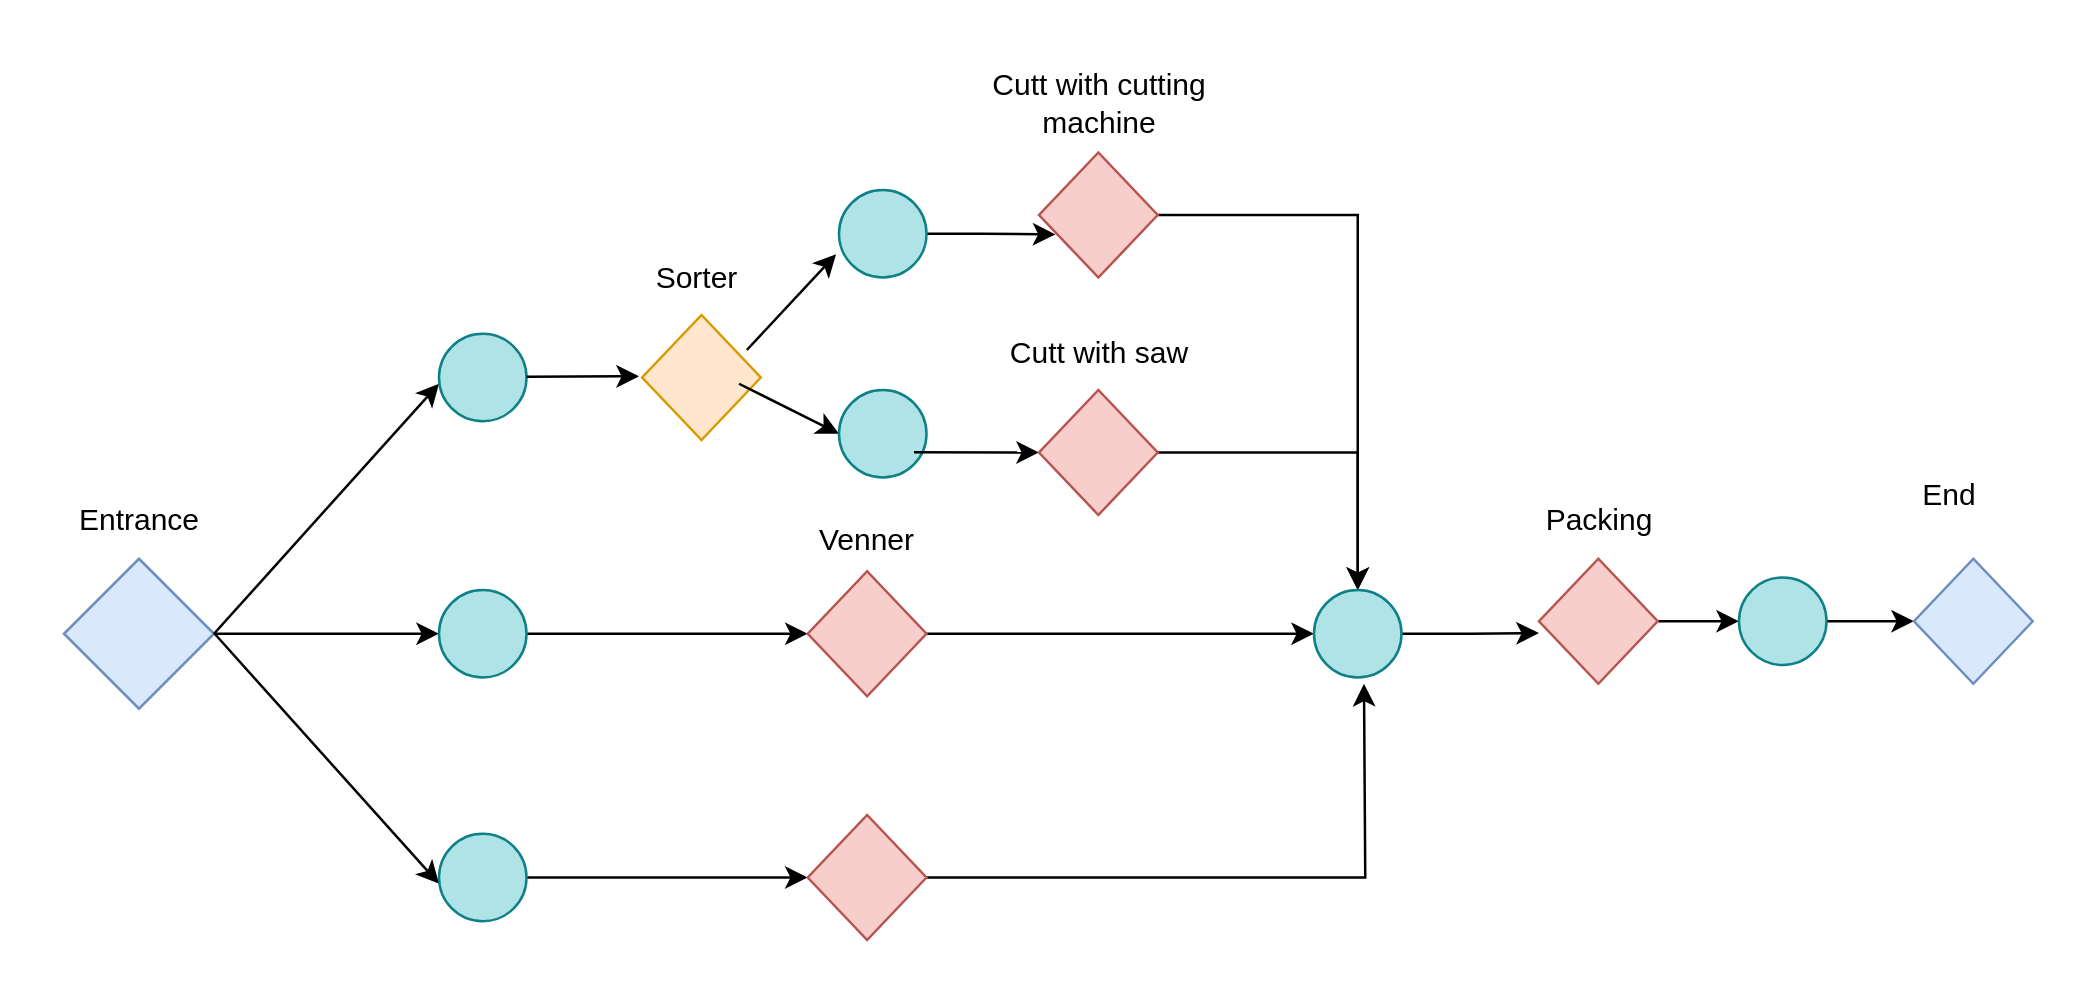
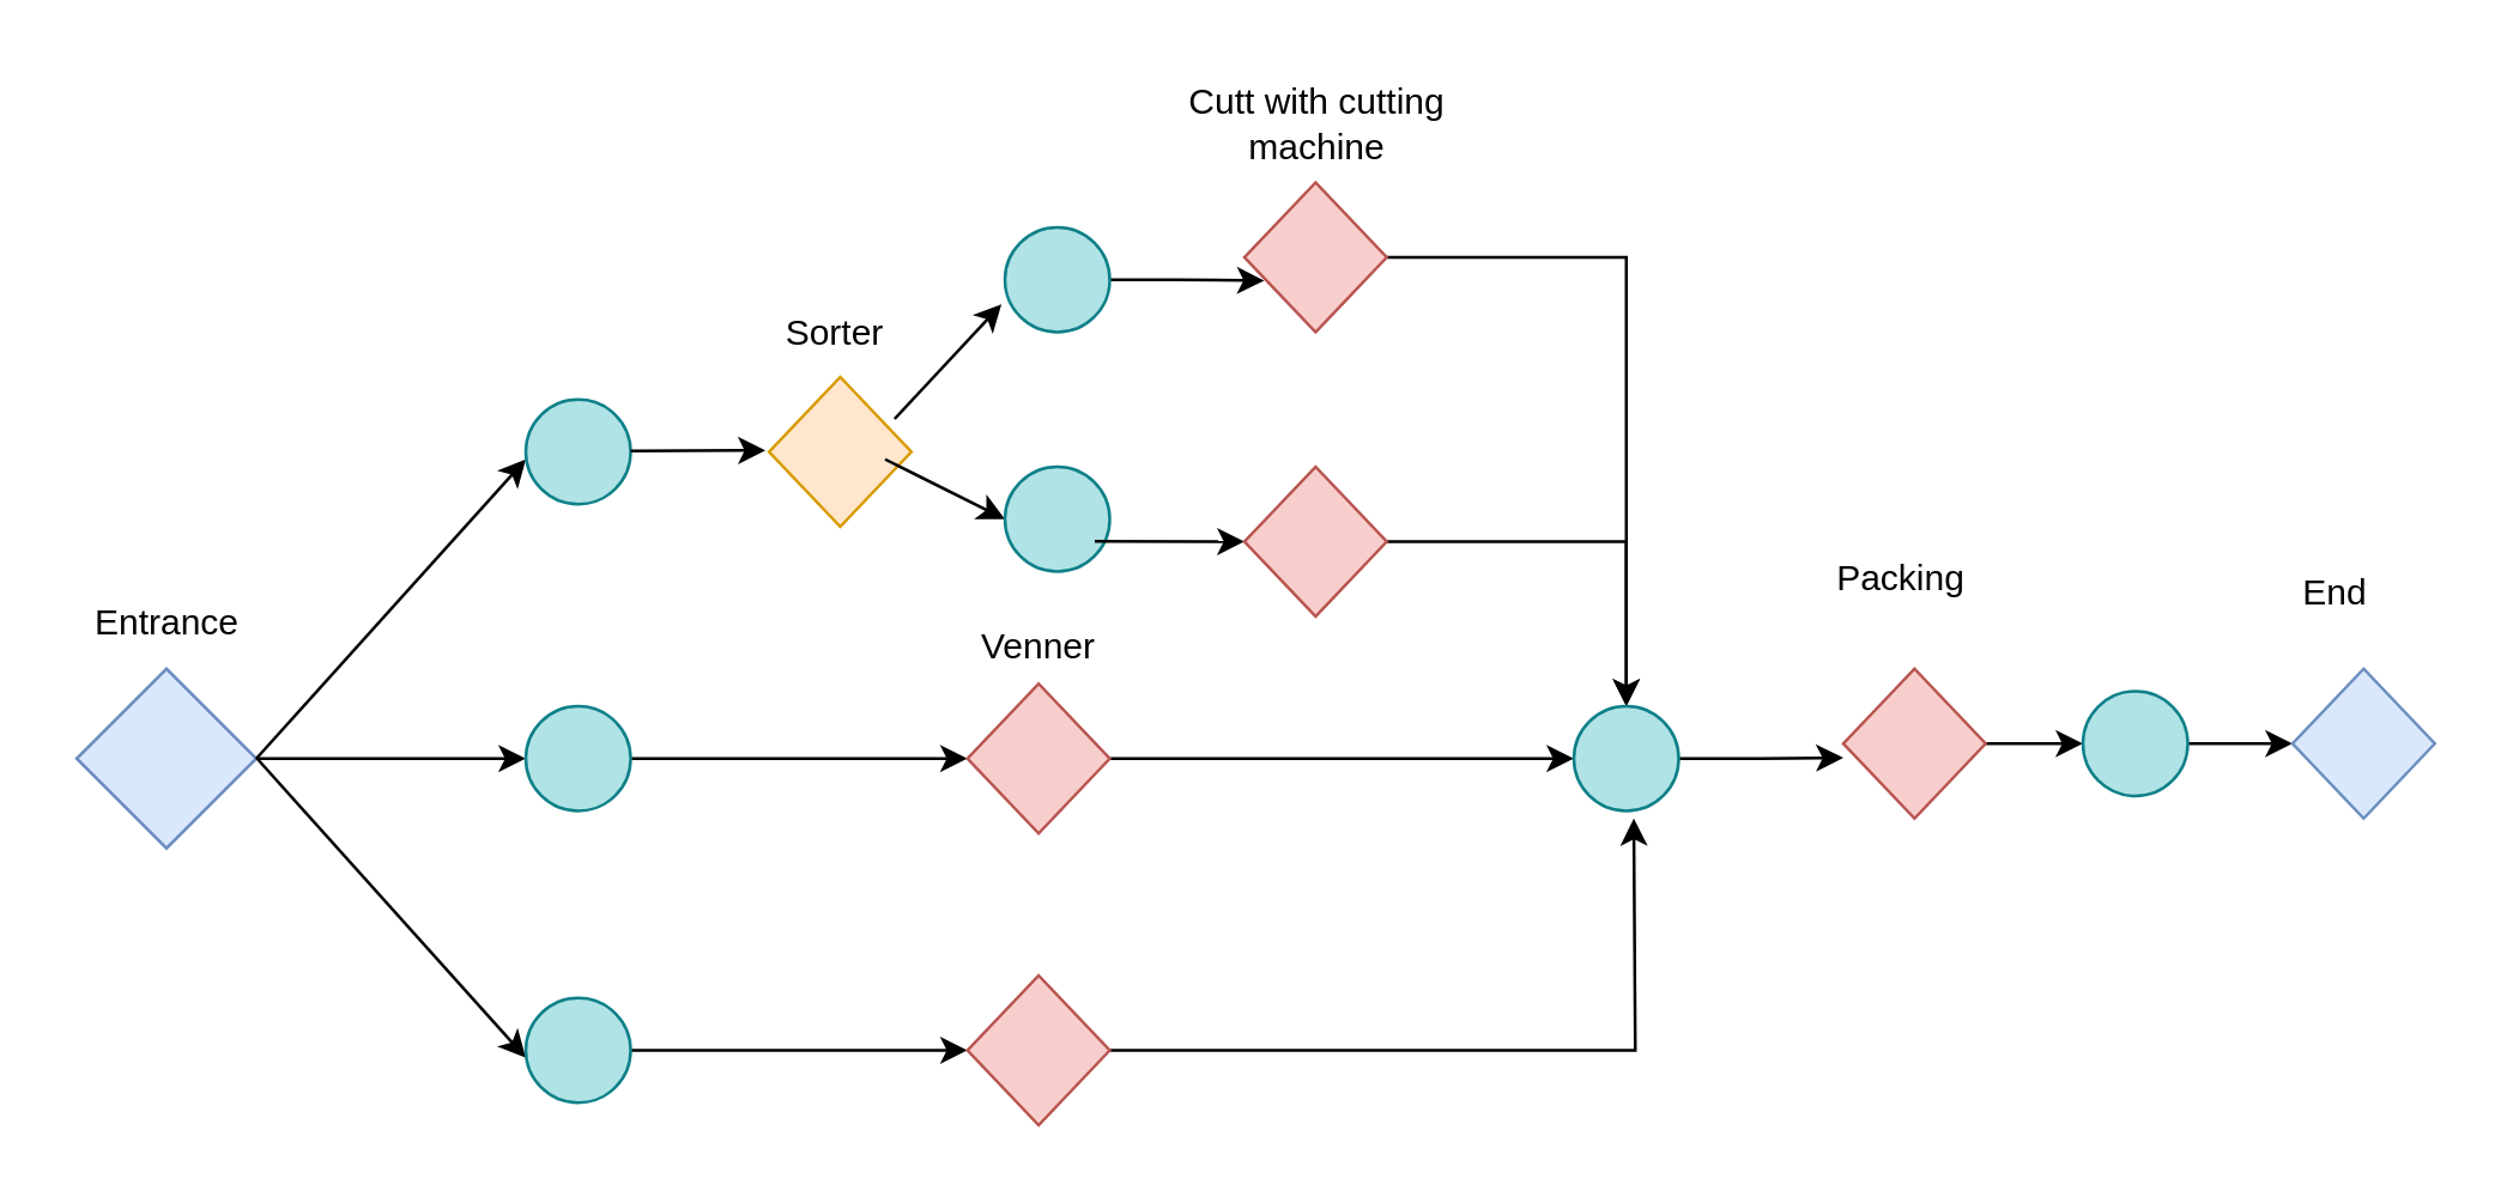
  <mxCell id="0" />
  <mxCell id="1" parent="0" />
  <mxCell id="2" value="" style="rhombus;whiteSpace=wrap;html=1;fillColor=#dae8fc;strokeColor=#6c8ebf;" vertex="1" parent="1"><mxGeometry x="25" y="223" width="60" height="60" as="geometry" /></mxCell>
  <mxCell id="3" value="" style="endArrow=classic;html=1;rounded=0;" edge="1" parent="1"><mxGeometry width="50" height="50" relative="1" as="geometry"><mxPoint x="85" y="253" as="sourcePoint" /><mxPoint x="175" y="153" as="targetPoint" /></mxGeometry></mxCell>
  <mxCell id="4" value="" style="endArrow=classic;html=1;rounded=0;" edge="1" parent="1"><mxGeometry width="50" height="50" relative="1" as="geometry"><mxPoint x="85" y="253" as="sourcePoint" /><mxPoint x="175" y="253" as="targetPoint" /></mxGeometry></mxCell>
  <mxCell id="5" value="" style="endArrow=classic;html=1;rounded=0;" edge="1" parent="1"><mxGeometry width="50" height="50" relative="1" as="geometry"><mxPoint x="85" y="252.71" as="sourcePoint" /><mxPoint x="175" y="353" as="targetPoint" /></mxGeometry></mxCell>
  <mxCell id="6" value="" style="edgeStyle=orthogonalEdgeStyle;rounded=0;orthogonalLoop=1;jettySize=auto;html=1;" edge="1" parent="1" source="7" target="24"><mxGeometry relative="1" as="geometry" /></mxCell>
  <mxCell id="7" value="" style="ellipse;whiteSpace=wrap;html=1;aspect=fixed;fillColor=#b0e3e6;strokeColor=#0e8088;" vertex="1" parent="1"><mxGeometry x="175" y="235.5" width="35" height="35" as="geometry" /></mxCell>
  <mxCell id="8" value="" style="ellipse;whiteSpace=wrap;html=1;aspect=fixed;fillColor=#b0e3e6;strokeColor=#0e8088;" vertex="1" parent="1"><mxGeometry x="175" y="133" width="35" height="35" as="geometry" /></mxCell>
  <mxCell id="9" value="" style="edgeStyle=orthogonalEdgeStyle;rounded=0;orthogonalLoop=1;jettySize=auto;html=1;" edge="1" parent="1" source="10" target="26"><mxGeometry relative="1" as="geometry" /></mxCell>
  <mxCell id="10" value="" style="ellipse;whiteSpace=wrap;html=1;aspect=fixed;fillColor=#b0e3e6;strokeColor=#0e8088;" vertex="1" parent="1"><mxGeometry x="175" y="333" width="35" height="35" as="geometry" /></mxCell>
  <mxCell id="11" value="" style="endArrow=classic;html=1;rounded=0;" edge="1" parent="1"><mxGeometry width="50" height="50" relative="1" as="geometry"><mxPoint x="210" y="150.21" as="sourcePoint" /><mxPoint x="255" y="150" as="targetPoint" /></mxGeometry></mxCell>
  <mxCell id="12" value="" style="rhombus;whiteSpace=wrap;html=1;direction=south;fillColor=#ffe6cc;strokeColor=#d79b00;" vertex="1" parent="1"><mxGeometry x="256.25" y="125.5" width="47.5" height="50" as="geometry" /></mxCell>
  <mxCell id="13" value="" style="endArrow=classic;html=1;rounded=0;entryX=-0.033;entryY=0.733;entryDx=0;entryDy=0;entryPerimeter=0;exitX=0.28;exitY=0.118;exitDx=0;exitDy=0;exitPerimeter=0;" edge="1" parent="1" source="12" target="16"><mxGeometry width="50" height="50" relative="1" as="geometry"><mxPoint x="305" y="143" as="sourcePoint" /><mxPoint x="331" y="113" as="targetPoint" /></mxGeometry></mxCell>
  <mxCell id="14" value="" style="endArrow=classic;html=1;rounded=0;entryX=0;entryY=0.5;entryDx=0;entryDy=0;exitX=0.55;exitY=0.184;exitDx=0;exitDy=0;exitPerimeter=0;" edge="1" parent="1" source="12" target="17"><mxGeometry width="50" height="50" relative="1" as="geometry"><mxPoint x="305" y="153" as="sourcePoint" /><mxPoint x="335" y="183" as="targetPoint" /></mxGeometry></mxCell>
  <mxCell id="15" style="edgeStyle=orthogonalEdgeStyle;rounded=0;orthogonalLoop=1;jettySize=auto;html=1;entryX=0.656;entryY=0.861;entryDx=0;entryDy=0;entryPerimeter=0;" edge="1" parent="1" source="16" target="20"><mxGeometry relative="1" as="geometry" /></mxCell>
  <mxCell id="16" value="" style="ellipse;whiteSpace=wrap;html=1;aspect=fixed;fillColor=#b0e3e6;strokeColor=#0e8088;" vertex="1" parent="1"><mxGeometry x="335" y="75.5" width="35" height="35" as="geometry" /></mxCell>
  <mxCell id="17" value="" style="ellipse;whiteSpace=wrap;html=1;aspect=fixed;fillColor=#b0e3e6;strokeColor=#0e8088;" vertex="1" parent="1"><mxGeometry x="335" y="155.5" width="35" height="35" as="geometry" /></mxCell>
  <mxCell id="18" value="" style="endArrow=classic;html=1;rounded=0;entryX=0.5;entryY=1;entryDx=0;entryDy=0;" edge="1" parent="1" target="22"><mxGeometry width="50" height="50" relative="1" as="geometry"><mxPoint x="365" y="180.42" as="sourcePoint" /><mxPoint x="410" y="180.21" as="targetPoint" /></mxGeometry></mxCell>
  <mxCell id="19" style="edgeStyle=orthogonalEdgeStyle;rounded=0;orthogonalLoop=1;jettySize=auto;html=1;" edge="1" parent="1" source="20" target="28"><mxGeometry relative="1" as="geometry" /></mxCell>
  <mxCell id="20" value="" style="rhombus;whiteSpace=wrap;html=1;direction=south;fillColor=#f8cecc;strokeColor=#b85450;" vertex="1" parent="1"><mxGeometry x="415" y="60.5" width="47.5" height="50" as="geometry" /></mxCell>
  <mxCell id="21" style="edgeStyle=orthogonalEdgeStyle;rounded=0;orthogonalLoop=1;jettySize=auto;html=1;" edge="1" parent="1" source="22" target="28"><mxGeometry relative="1" as="geometry" /></mxCell>
  <mxCell id="22" value="" style="rhombus;whiteSpace=wrap;html=1;direction=south;fillColor=#f8cecc;strokeColor=#b85450;" vertex="1" parent="1"><mxGeometry x="415" y="155.5" width="47.5" height="50" as="geometry" /></mxCell>
  <mxCell id="23" style="edgeStyle=orthogonalEdgeStyle;rounded=0;orthogonalLoop=1;jettySize=auto;html=1;" edge="1" parent="1" source="24" target="28"><mxGeometry relative="1" as="geometry" /></mxCell>
  <mxCell id="24" value="" style="rhombus;whiteSpace=wrap;html=1;direction=south;fillColor=#f8cecc;strokeColor=#b85450;" vertex="1" parent="1"><mxGeometry x="322.5" y="228" width="47.5" height="50" as="geometry" /></mxCell>
  <mxCell id="25" style="edgeStyle=orthogonalEdgeStyle;rounded=0;orthogonalLoop=1;jettySize=auto;html=1;" edge="1" parent="1" source="26"><mxGeometry relative="1" as="geometry"><mxPoint x="545" y="273" as="targetPoint" /></mxGeometry></mxCell>
  <mxCell id="26" value="" style="rhombus;whiteSpace=wrap;html=1;direction=south;fillColor=#f8cecc;strokeColor=#b85450;" vertex="1" parent="1"><mxGeometry x="322.5" y="325.5" width="47.5" height="50" as="geometry" /></mxCell>
  <mxCell id="27" style="edgeStyle=orthogonalEdgeStyle;rounded=0;orthogonalLoop=1;jettySize=auto;html=1;entryX=0.594;entryY=1;entryDx=0;entryDy=0;entryPerimeter=0;" edge="1" parent="1" source="28" target="30"><mxGeometry relative="1" as="geometry" /></mxCell>
  <mxCell id="28" value="" style="ellipse;whiteSpace=wrap;html=1;aspect=fixed;fillColor=#b0e3e6;strokeColor=#0e8088;" vertex="1" parent="1"><mxGeometry x="525" y="235.5" width="35" height="35" as="geometry" /></mxCell>
  <mxCell id="29" style="edgeStyle=orthogonalEdgeStyle;rounded=0;orthogonalLoop=1;jettySize=auto;html=1;" edge="1" parent="1" source="30" target="32"><mxGeometry relative="1" as="geometry" /></mxCell>
  <mxCell id="30" value="" style="rhombus;whiteSpace=wrap;html=1;direction=south;fillColor=#f8cecc;strokeColor=#b85450;" vertex="1" parent="1"><mxGeometry x="615" y="223" width="47.5" height="50" as="geometry" /></mxCell>
  <mxCell id="31" style="edgeStyle=orthogonalEdgeStyle;rounded=0;orthogonalLoop=1;jettySize=auto;html=1;entryX=0.5;entryY=1;entryDx=0;entryDy=0;" edge="1" parent="1" source="32" target="33"><mxGeometry relative="1" as="geometry" /></mxCell>
  <mxCell id="32" value="" style="ellipse;whiteSpace=wrap;html=1;aspect=fixed;fillColor=#b0e3e6;strokeColor=#0e8088;" vertex="1" parent="1"><mxGeometry x="695" y="230.5" width="35" height="35" as="geometry" /></mxCell>
  <mxCell id="33" value="" style="rhombus;whiteSpace=wrap;html=1;direction=south;fillColor=#dae8fc;strokeColor=#6c8ebf;" vertex="1" parent="1"><mxGeometry x="765" y="223" width="47.5" height="50" as="geometry" /></mxCell>
  <mxCell id="34" value="Entrance" style="text;html=1;align=center;verticalAlign=middle;resizable=0;points=[];autosize=1;strokeColor=none;fillColor=none;" vertex="1" parent="1"><mxGeometry x="20" y="193" width="70" height="30" as="geometry" /></mxCell>
  <mxCell id="35" value="Cutt with cutting &lt;br&gt;machine" style="text;html=1;align=center;verticalAlign=middle;resizable=0;points=[];autosize=1;strokeColor=none;fillColor=none;" vertex="1" parent="1"><mxGeometry x="383.75" y="20.5" width="110" height="40" as="geometry" /></mxCell>
- <mxCell id="36" value="Cutt with saw" style="text;html=1;align=center;verticalAlign=middle;resizable=0;points=[];autosize=1;strokeColor=none;fillColor=none;" vertex="1" parent="1"><mxGeometry x="393.75" y="125.5" width="90" height="30" as="geometry" /></mxCell>
  <mxCell id="37" value="Sorter" style="text;html=1;align=center;verticalAlign=middle;resizable=0;points=[];autosize=1;strokeColor=none;fillColor=none;" vertex="1" parent="1"><mxGeometry x="247.5" y="95.5" width="60" height="30" as="geometry" /></mxCell>
  <mxCell id="38" value="Venner" style="text;html=1;align=center;verticalAlign=middle;resizable=0;points=[];autosize=1;strokeColor=none;fillColor=none;" vertex="1" parent="1"><mxGeometry x="316.25" y="200.5" width="60" height="30" as="geometry" /></mxCell>
- <mxCell id="39" value="Packing" style="text;html=1;align=center;verticalAlign=middle;resizable=0;points=[];autosize=1;strokeColor=none;fillColor=none;" vertex="1" parent="1"><mxGeometry x="603.75" y="193" width="70" height="30" as="geometry" /></mxCell>
+ <mxCell id="39" value="Packing" style="text;html=1;align=center;verticalAlign=middle;resizable=0;points=[];autosize=1;strokeColor=none;fillColor=none;" vertex="1" parent="1"><mxGeometry x="598.75" y="178" width="70" height="30" as="geometry" /></mxCell>
  <mxCell id="40" value="End&lt;br&gt;" style="text;html=1;align=center;verticalAlign=middle;resizable=0;points=[];autosize=1;strokeColor=none;fillColor=none;" vertex="1" parent="1"><mxGeometry x="758.75" y="183" width="40" height="30" as="geometry" /></mxCell>
